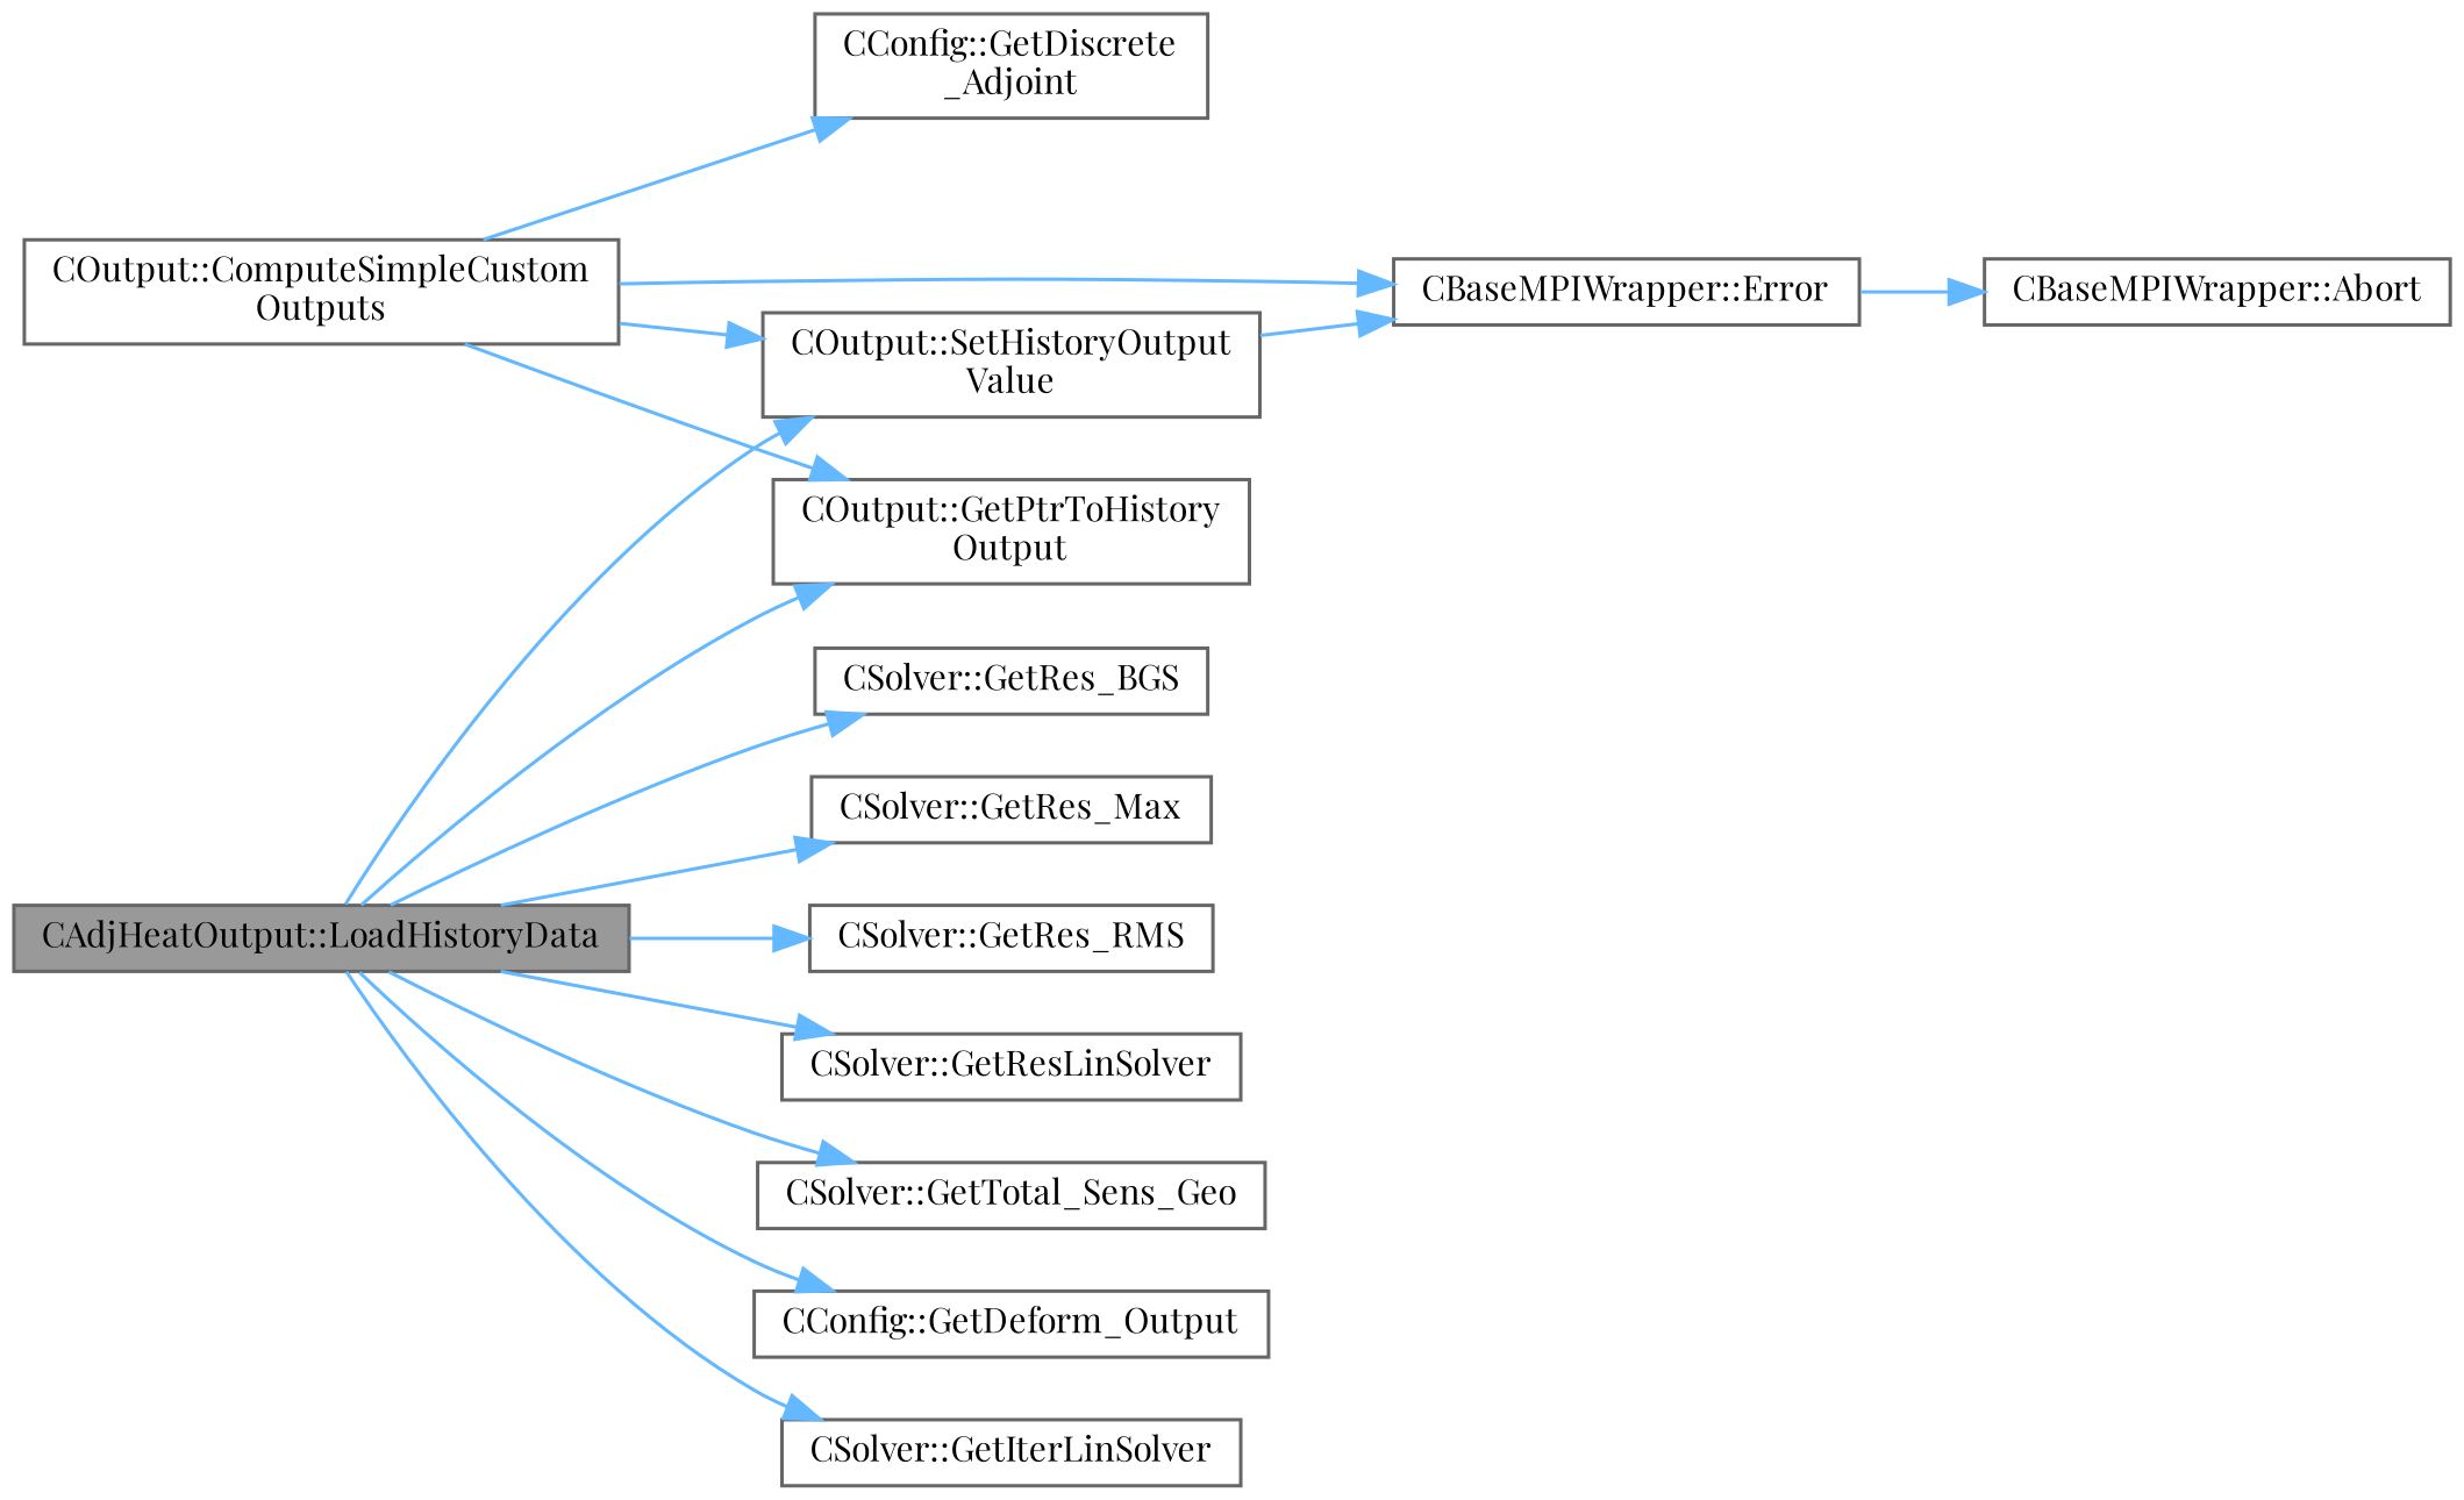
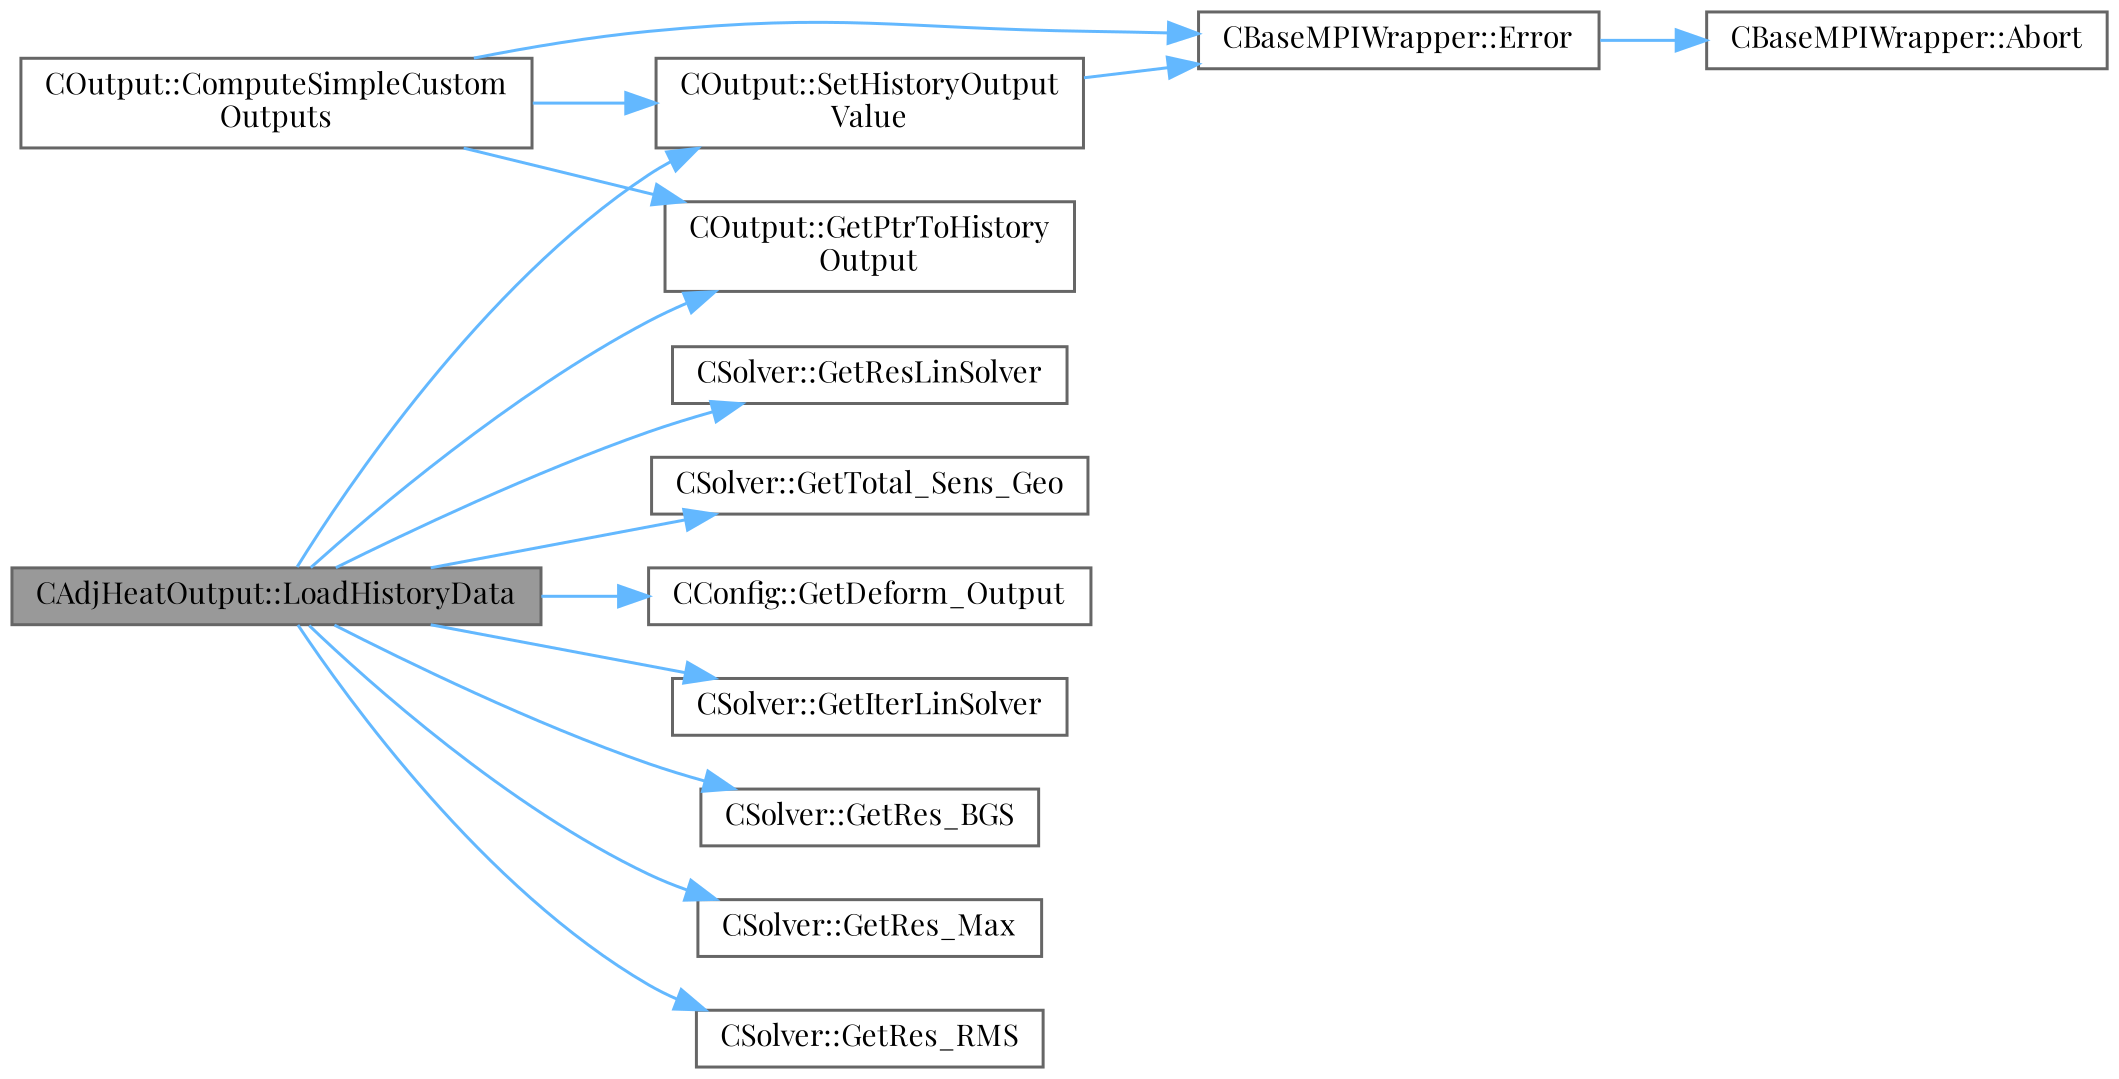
  digraph {
    fontname="Playfair Display"
    rankdir=LR
    node [color=grey40 fillcolor=white fontname="Playfair Display" fontsize=10 shape=box style=filled]
    edge [color=steelblue1 fontname="Playfair Display" fontsize=10 labelfontname=Helvetica labelfontsize=10 style=solid]
    n1 [color=gray40 fillcolor=grey60 fontcolor=black height=0.2 label="CAdjHeatOutput::LoadHistoryData" width=0.4]
    n2 [height=0.2 label="COutput::SetHistoryOutput\lValue" width=0.4]
    n3 [height=0.2 label="CConfig::GetDeform_Output" width=0.4]
    n4 [height=0.2 label="CSolver::GetIterLinSolver" width=0.4]
    n5 [height=0.2 label="CSolver::GetRes_BGS" width=0.4]
    n6 [height=0.2 label="CSolver::GetRes_Max" width=0.4]
    n7 [height=0.2 label="CSolver::GetRes_RMS" width=0.4]
    n8 [height=0.2 label="CSolver::GetResLinSolver" width=0.4]
    n9 [height=0.2 label="CSolver::GetTotal_Sens_Geo" width=0.4]
    n10 [height=0.2 label="COutput::GetPtrToHistory\lOutput" width=0.4]
    n11 [height=0.2 label="COutput::ComputeSimpleCustom\lOutputs" width=0.4]
    n12 [height=0.2 label="CBaseMPIWrapper::Error" width=0.4]
-   n13 [height=0.2 label="CConfig::GetDiscrete\l_Adjoint" width=0.4]
    n14 [height=0.2 label="CBaseMPIWrapper::Abort" width=0.4]
    n1 -> n2
    n1 -> n3
    n1 -> n4
    n1 -> n5
    n1 -> n6
    n1 -> n7
    n1 -> n8
    n1 -> n9
    n1 -> n10
    n2 -> n12
    n11 -> n2
    n11 -> n10
    n11 -> n12
-   n11 -> n13
    n12 -> n14
  }
